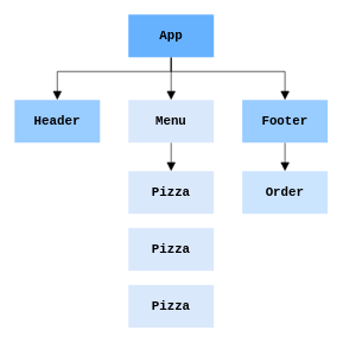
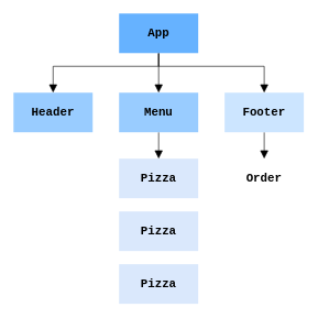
  <mxCell id="0" />
  <mxCell id="1" parent="0" />
  <mxCell id="2" style="edgeStyle=orthogonalEdgeStyle;rounded=0;orthogonalLoop=1;jettySize=auto;html=1;entryX=0.5;entryY=0;entryDx=0;entryDy=0;endArrow=block;endFill=1;endSize=10;strokeColor=none;fontStyle=1;fontSize=18;" edge="1" parent="1" source="8" target="11"><mxGeometry relative="1" as="geometry" /></mxCell>
  <mxCell id="3" style="edgeStyle=orthogonalEdgeStyle;shape=connector;rounded=0;orthogonalLoop=1;jettySize=auto;html=1;entryX=0.5;entryY=0;entryDx=0;entryDy=0;strokeColor=none;align=center;verticalAlign=middle;fontFamily=Helvetica;fontSize=18;fontColor=default;labelBackgroundColor=default;endArrow=block;endFill=1;endSize=10;fontStyle=1" edge="1" parent="1" source="8" target="16"><mxGeometry relative="1" as="geometry"><Array as="points"><mxPoint x="240" y="100" /><mxPoint x="400" y="100" /></Array></mxGeometry></mxCell>
  <mxCell id="4" style="edgeStyle=orthogonalEdgeStyle;shape=connector;rounded=0;orthogonalLoop=1;jettySize=auto;html=1;strokeColor=none;align=center;verticalAlign=middle;fontFamily=Helvetica;fontSize=18;fontColor=default;labelBackgroundColor=default;endArrow=block;endFill=1;endSize=10;fontStyle=1" edge="1" parent="1" source="8" target="17"><mxGeometry relative="1" as="geometry"><Array as="points"><mxPoint x="240" y="100" /><mxPoint x="80" y="100" /></Array></mxGeometry></mxCell>
  <mxCell id="5" style="edgeStyle=orthogonalEdgeStyle;shape=connector;rounded=0;orthogonalLoop=1;jettySize=auto;html=1;entryX=0.5;entryY=0;entryDx=0;entryDy=0;strokeColor=default;align=center;verticalAlign=middle;fontFamily=Helvetica;fontSize=18;fontColor=default;labelBackgroundColor=default;endArrow=block;endFill=1;endSize=10;" edge="1" parent="1" source="8" target="11"><mxGeometry relative="1" as="geometry" /></mxCell>
  <mxCell id="6" style="edgeStyle=orthogonalEdgeStyle;shape=connector;rounded=0;orthogonalLoop=1;jettySize=auto;html=1;entryX=0.5;entryY=0;entryDx=0;entryDy=0;strokeColor=default;align=center;verticalAlign=middle;fontFamily=Helvetica;fontSize=18;fontColor=default;labelBackgroundColor=default;endArrow=block;endFill=1;endSize=10;" edge="1" parent="1" source="8" target="17"><mxGeometry relative="1" as="geometry"><Array as="points"><mxPoint x="240" y="100" /><mxPoint x="80" y="100" /></Array></mxGeometry></mxCell>
  <mxCell id="7" style="edgeStyle=orthogonalEdgeStyle;shape=connector;rounded=0;orthogonalLoop=1;jettySize=auto;html=1;entryX=0.5;entryY=0;entryDx=0;entryDy=0;strokeColor=default;align=center;verticalAlign=middle;fontFamily=Helvetica;fontSize=18;fontColor=default;labelBackgroundColor=default;endArrow=block;endFill=1;endSize=10;" edge="1" parent="1" source="8" target="16"><mxGeometry relative="1" as="geometry"><Array as="points"><mxPoint x="240" y="100" /><mxPoint x="400" y="100" /></Array></mxGeometry></mxCell>
  <mxCell id="8" value="App" style="rounded=0;whiteSpace=wrap;html=1;fontSize=18;fontFamily=Courier New;rotation=0;fillColor=light-dark(#66B2FF,#007FFF);strokeColor=none;fontStyle=1;fillStyle=solid;" vertex="1" parent="1"><mxGeometry x="180" y="20" width="120" height="60" as="geometry" /></mxCell>
  <mxCell id="9" style="edgeStyle=orthogonalEdgeStyle;rounded=0;orthogonalLoop=1;jettySize=auto;html=1;entryX=0.5;entryY=0;entryDx=0;entryDy=0;strokeColor=none;align=center;verticalAlign=middle;fontFamily=Helvetica;fontSize=18;fontColor=default;labelBackgroundColor=default;endArrow=block;endFill=1;endSize=10;fontStyle=1" edge="1" parent="1" source="11" target="13"><mxGeometry relative="1" as="geometry" /></mxCell>
  <mxCell id="10" style="edgeStyle=orthogonalEdgeStyle;shape=connector;rounded=0;orthogonalLoop=1;jettySize=auto;html=1;entryX=0.5;entryY=0;entryDx=0;entryDy=0;strokeColor=default;align=center;verticalAlign=middle;fontFamily=Helvetica;fontSize=18;fontColor=default;labelBackgroundColor=default;endArrow=block;endFill=1;endSize=10;" edge="1" parent="1" source="11" target="13"><mxGeometry relative="1" as="geometry" /></mxCell>
- <mxCell id="11" value="Menu" style="rounded=0;whiteSpace=wrap;html=1;fontSize=18;fontFamily=Courier New;rotation=0;fillColor=#dae8fc;strokeColor=none;fontStyle=1;" vertex="1" parent="1"><mxGeometry x="180" y="140" width="120" height="60" as="geometry" /></mxCell>
+ <mxCell id="11" value="Menu" style="rounded=0;whiteSpace=wrap;html=1;fontSize=18;fontFamily=Courier New;rotation=0;fillColor=#99CCFF;strokeColor=none;fontStyle=1" vertex="1" parent="1"><mxGeometry x="180" y="140" width="120" height="60" as="geometry" /></mxCell>
  <mxCell id="12" value="Pizza" style="rounded=0;whiteSpace=wrap;html=1;fontSize=18;fontFamily=Courier New;rotation=0;strokeColor=none;fillColor=#dae8fc;fontStyle=1" vertex="1" parent="1"><mxGeometry x="180" y="320" width="120" height="60" as="geometry" /></mxCell>
  <mxCell id="13" value="Pizza" style="rounded=0;whiteSpace=wrap;html=1;fontSize=18;fontFamily=Courier New;rotation=0;fillColor=#dae8fc;strokeColor=none;fontStyle=1" vertex="1" parent="1"><mxGeometry x="180" y="240" width="120" height="60" as="geometry" /></mxCell>
  <mxCell id="14" style="edgeStyle=orthogonalEdgeStyle;shape=connector;rounded=0;orthogonalLoop=1;jettySize=auto;html=1;entryX=0.5;entryY=0;entryDx=0;entryDy=0;strokeColor=none;align=center;verticalAlign=middle;fontFamily=Helvetica;fontSize=18;fontColor=default;labelBackgroundColor=default;endArrow=block;endFill=1;endSize=10;fontStyle=1" edge="1" parent="1" source="16" target="19"><mxGeometry relative="1" as="geometry" /></mxCell>
  <mxCell id="15" style="edgeStyle=orthogonalEdgeStyle;shape=connector;rounded=0;orthogonalLoop=1;jettySize=auto;html=1;entryX=0.5;entryY=0;entryDx=0;entryDy=0;strokeColor=default;align=center;verticalAlign=middle;fontFamily=Helvetica;fontSize=18;fontColor=default;labelBackgroundColor=default;endArrow=block;endFill=1;endSize=10;" edge="1" parent="1" source="16" target="19"><mxGeometry relative="1" as="geometry" /></mxCell>
- <mxCell id="16" value="Footer" style="rounded=0;whiteSpace=wrap;html=1;fontSize=18;fontFamily=Courier New;rotation=0;strokeColor=none;align=center;verticalAlign=middle;fontColor=default;fillColor=#99CCFF;fontStyle=1" vertex="1" parent="1"><mxGeometry x="340" y="140" width="120" height="60" as="geometry" /></mxCell>
+ <mxCell id="16" value="Footer" style="rounded=0;whiteSpace=wrap;html=1;fontSize=18;fontFamily=Courier New;rotation=0;strokeColor=none;align=center;verticalAlign=middle;fontColor=default;fillColor=#cce5ff;fontStyle=1;" vertex="1" parent="1"><mxGeometry x="340" y="140" width="120" height="60" as="geometry" /></mxCell>
  <mxCell id="17" value="Header" style="rounded=0;whiteSpace=wrap;html=1;fontSize=18;fontFamily=Courier New;rotation=0;strokeColor=none;fillColor=#99CCFF;fontStyle=1" vertex="1" parent="1"><mxGeometry x="20" y="140" width="120" height="60" as="geometry" /></mxCell>
  <mxCell id="18" value="Pizza" style="rounded=0;whiteSpace=wrap;html=1;fontSize=18;fontFamily=Courier New;rotation=0;strokeColor=none;fillColor=#dae8fc;fontStyle=1" vertex="1" parent="1"><mxGeometry x="180" y="400" width="120" height="60" as="geometry" /></mxCell>
- <mxCell id="19" value="Order" style="rounded=0;whiteSpace=wrap;html=1;fontSize=18;fontFamily=Courier New;rotation=0;strokeColor=none;fillColor=#CCE5FF;fontStyle=1" vertex="1" parent="1"><mxGeometry x="340" y="240" width="120" height="60" as="geometry" /></mxCell>
+ <mxCell id="19" value="Order" style="rounded=0;whiteSpace=wrap;html=1;fontSize=18;fontFamily=Courier New;rotation=0;strokeColor=none;fillColor=#ffffff;fontStyle=1;" vertex="1" parent="1"><mxGeometry x="340" y="240" width="120" height="60" as="geometry" /></mxCell>
